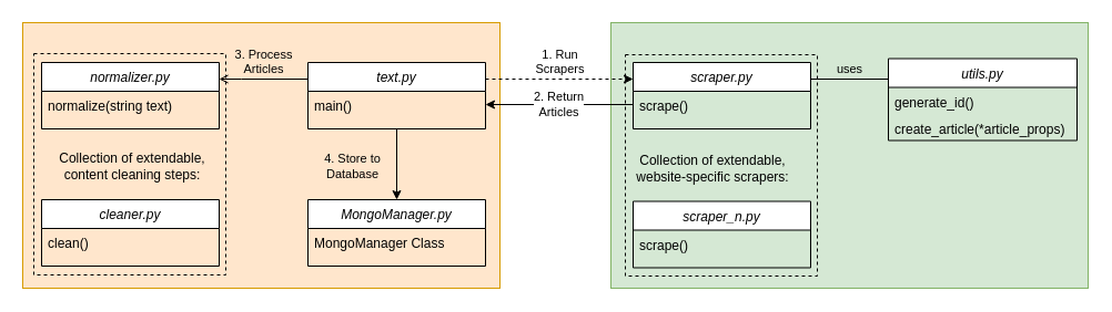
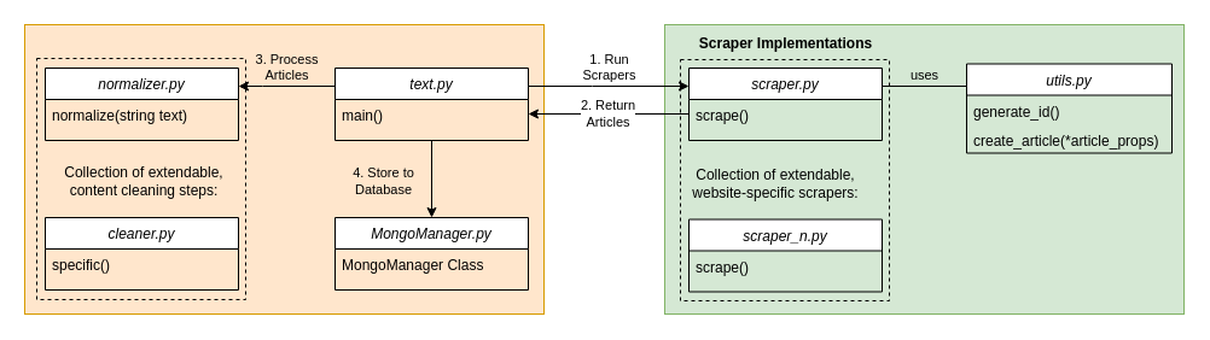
  <mxCell id="0" />
  <mxCell id="1" parent="0" />
  <mxCell id="2" value="" style="rounded=0;whiteSpace=wrap;html=1;labelBackgroundColor=#ffffff;fillColor=#d5e8d4;strokeColor=#82b366;" parent="1" vertex="1"><mxGeometry x="550" y="20" width="430" height="240" as="geometry" /></mxCell>
  <mxCell id="3" value="" style="rounded=0;whiteSpace=wrap;html=1;labelBackgroundColor=#ffffff;fillColor=#ffe6cc;strokeColor=#d79b00;" parent="1" vertex="1"><mxGeometry x="20" y="20" width="430" height="240" as="geometry" /></mxCell>
- <mxCell id="4" value="1. Run&lt;br&gt;Scrapers" style="edgeStyle=orthogonalEdgeStyle;rounded=0;orthogonalLoop=1;jettySize=auto;html=1;exitX=1;exitY=0.25;exitDx=0;exitDy=0;verticalAlign=bottom;entryX=0;entryY=0.25;entryDx=0;entryDy=0;dashed=1;" parent="1" source="12" target="23" edge="1"><mxGeometry relative="1" as="geometry"><mxPoint x="437" y="51" as="sourcePoint" /><mxPoint x="590" y="30" as="targetPoint" /><Array as="points"><mxPoint x="490" y="71" /><mxPoint x="490" y="71" /></Array></mxGeometry></mxCell>
+ <mxCell id="4" value="1. Run&lt;br&gt;Scrapers" style="edgeStyle=orthogonalEdgeStyle;rounded=0;orthogonalLoop=1;jettySize=auto;html=1;exitX=1;exitY=0.25;exitDx=0;exitDy=0;verticalAlign=bottom;entryX=0;entryY=0.25;entryDx=0;entryDy=0;" parent="1" source="12" target="23" edge="1"><mxGeometry relative="1" as="geometry"><mxPoint x="437" y="51" as="sourcePoint" /><mxPoint x="590" y="30" as="targetPoint" /><Array as="points"><mxPoint x="490" y="71" /><mxPoint x="490" y="71" /></Array></mxGeometry></mxCell>
  <mxCell id="5" value="4. Store to&lt;br&gt;Database" style="edgeStyle=orthogonalEdgeStyle;rounded=0;orthogonalLoop=1;jettySize=auto;html=1;exitX=0.5;exitY=1;exitDx=0;exitDy=0;fillColor=none;labelBackgroundColor=none;" parent="1" source="12" target="16" edge="1"><mxGeometry x="0.062" y="-40" relative="1" as="geometry"><mxPoint as="offset" /></mxGeometry></mxCell>
- <mxCell id="6" value="3. Process&lt;br&gt;Articles" style="edgeStyle=orthogonalEdgeStyle;rounded=0;orthogonalLoop=1;jettySize=auto;html=1;exitX=0;exitY=0.25;exitDx=0;exitDy=0;entryX=1;entryY=0.25;entryDx=0;entryDy=0;verticalAlign=bottom;labelBackgroundColor=none;endArrow=open;" parent="1" source="12" target="14" edge="1"><mxGeometry relative="1" as="geometry"><mxPoint x="277" y="84" as="sourcePoint" /><mxPoint x="170.06" y="84.06" as="targetPoint" /><Array as="points"><mxPoint x="217" y="71" /><mxPoint x="217" y="71" /></Array></mxGeometry></mxCell>
+ <mxCell id="6" value="3. Process&lt;br&gt;Articles" style="edgeStyle=orthogonalEdgeStyle;rounded=0;orthogonalLoop=1;jettySize=auto;html=1;exitX=0;exitY=0.25;exitDx=0;exitDy=0;entryX=1;entryY=0.25;entryDx=0;entryDy=0;verticalAlign=bottom;labelBackgroundColor=none;" parent="1" source="12" target="14" edge="1"><mxGeometry relative="1" as="geometry"><mxPoint x="277" y="84" as="sourcePoint" /><mxPoint x="170.06" y="84.06" as="targetPoint" /><Array as="points"><mxPoint x="217" y="71" /><mxPoint x="217" y="71" /></Array></mxGeometry></mxCell>
  <mxCell id="7" value="uses" style="endArrow=none;html=1;rounded=0;exitX=1;exitY=0.25;exitDx=0;exitDy=0;verticalAlign=bottom;entryX=0;entryY=0.25;entryDx=0;entryDy=0;labelBackgroundColor=none;startFill=0;" parent="1" source="23" target="20" edge="1"><mxGeometry width="50" height="50" relative="1" as="geometry"><mxPoint x="706.34" y="55.48" as="sourcePoint" /><mxPoint x="764" y="56" as="targetPoint" /></mxGeometry></mxCell>
  <mxCell id="8" value="2. Return&lt;br&gt;Articles" style="edgeStyle=orthogonalEdgeStyle;rounded=0;orthogonalLoop=1;jettySize=auto;html=1;exitX=0;exitY=0.5;exitDx=0;exitDy=0;" parent="1" source="24" target="13" edge="1"><mxGeometry relative="1" as="geometry"><Array as="points" /><mxPoint x="580" y="190" as="sourcePoint" /><mxPoint x="450" y="100" as="targetPoint" /></mxGeometry></mxCell>
+ <mxCell id="9" value="&lt;b&gt;Scraper Implementations&lt;/b&gt;" style="text;html=1;align=center;verticalAlign=middle;resizable=0;points=[];autosize=1;strokeColor=none;fillColor=none;" parent="1" vertex="1"><mxGeometry x="570" y="26" width="160" height="20" as="geometry" /></mxCell>
  <mxCell id="10" value="Collection of extendable, website-specific scrapers:" style="text;html=1;strokeColor=none;fillColor=none;align=center;verticalAlign=middle;whiteSpace=wrap;rounded=0;" parent="1" vertex="1"><mxGeometry x="560" y="141.5" width="164" height="20" as="geometry" /></mxCell>
  <mxCell id="11" value="Collection of extendable, content cleaning steps:" style="text;html=1;strokeColor=none;fillColor=none;align=center;verticalAlign=middle;whiteSpace=wrap;rounded=0;" parent="1" vertex="1"><mxGeometry x="37" y="140" width="164" height="20" as="geometry" /></mxCell>
  <mxCell id="12" value="text.py" style="swimlane;fontStyle=2;align=center;verticalAlign=top;childLayout=stackLayout;horizontal=1;startSize=26;horizontalStack=0;resizeParent=1;resizeLast=0;collapsible=1;marginBottom=0;rounded=0;shadow=0;strokeWidth=1;" parent="1" vertex="1"><mxGeometry x="277" y="56" width="160" height="60" as="geometry"><mxRectangle x="230" y="140" width="160" height="26" as="alternateBounds" /></mxGeometry></mxCell>
  <mxCell id="13" value="main()" style="text;align=left;verticalAlign=top;spacingLeft=4;spacingRight=4;overflow=hidden;rotatable=0;points=[[0,0.5],[1,0.5]];portConstraint=eastwest;" parent="12" vertex="1"><mxGeometry y="26" width="160" height="24" as="geometry" /></mxCell>
  <mxCell id="14" value="normalizer.py" style="swimlane;fontStyle=2;align=center;verticalAlign=top;childLayout=stackLayout;horizontal=1;startSize=26;horizontalStack=0;resizeParent=1;resizeLast=0;collapsible=1;marginBottom=0;rounded=0;shadow=0;strokeWidth=1;" parent="1" vertex="1"><mxGeometry x="37" y="56" width="160" height="60" as="geometry"><mxRectangle x="230" y="140" width="160" height="26" as="alternateBounds" /></mxGeometry></mxCell>
  <mxCell id="15" value="normalize(string text)" style="text;align=left;verticalAlign=top;spacingLeft=4;spacingRight=4;overflow=hidden;rotatable=0;points=[[0,0.5],[1,0.5]];portConstraint=eastwest;" parent="14" vertex="1"><mxGeometry y="26" width="160" height="24" as="geometry" /></mxCell>
  <mxCell id="16" value="MongoManager.py" style="swimlane;fontStyle=2;align=center;verticalAlign=top;childLayout=stackLayout;horizontal=1;startSize=26;horizontalStack=0;resizeParent=1;resizeLast=0;collapsible=1;marginBottom=0;rounded=0;shadow=0;strokeWidth=1;" parent="1" vertex="1"><mxGeometry x="277" y="180" width="160" height="60" as="geometry"><mxRectangle x="230" y="140" width="160" height="26" as="alternateBounds" /></mxGeometry></mxCell>
  <mxCell id="17" value="MongoManager Class" style="text;align=left;verticalAlign=top;spacingLeft=4;spacingRight=4;overflow=hidden;rotatable=0;points=[[0,0.5],[1,0.5]];portConstraint=eastwest;" parent="16" vertex="1"><mxGeometry y="26" width="160" height="24" as="geometry" /></mxCell>
  <mxCell id="18" value="cleaner.py" style="swimlane;fontStyle=2;align=center;verticalAlign=top;childLayout=stackLayout;horizontal=1;startSize=26;horizontalStack=0;resizeParent=1;resizeLast=0;collapsible=1;marginBottom=0;rounded=0;shadow=0;strokeWidth=1;" parent="1" vertex="1"><mxGeometry x="37" y="180" width="160" height="60" as="geometry"><mxRectangle x="230" y="140" width="160" height="26" as="alternateBounds" /></mxGeometry></mxCell>
- <mxCell id="19" value="clean()" style="text;align=left;verticalAlign=top;spacingLeft=4;spacingRight=4;overflow=hidden;rotatable=0;points=[[0,0.5],[1,0.5]];portConstraint=eastwest;" parent="18" vertex="1"><mxGeometry y="26" width="160" height="24" as="geometry" /></mxCell>
+ <mxCell id="19" value="specific()" style="text;align=left;verticalAlign=top;spacingLeft=4;spacingRight=4;overflow=hidden;rotatable=0;points=[[0,0.5],[1,0.5]];portConstraint=eastwest;" parent="18" vertex="1"><mxGeometry y="26" width="160" height="24" as="geometry" /></mxCell>
  <mxCell id="20" value="utils.py" style="swimlane;fontStyle=2;align=center;verticalAlign=top;childLayout=stackLayout;horizontal=1;startSize=26;horizontalStack=0;resizeParent=1;resizeLast=0;collapsible=1;marginBottom=0;rounded=0;shadow=0;strokeWidth=1;" parent="1" vertex="1"><mxGeometry x="800" y="52.5" width="170" height="74" as="geometry"><mxRectangle x="230" y="140" width="160" height="26" as="alternateBounds" /></mxGeometry></mxCell>
  <mxCell id="21" value="generate_id()" style="text;align=left;verticalAlign=top;spacingLeft=4;spacingRight=4;overflow=hidden;rotatable=0;points=[[0,0.5],[1,0.5]];portConstraint=eastwest;" parent="20" vertex="1"><mxGeometry y="26" width="170" height="24" as="geometry" /></mxCell>
  <mxCell id="22" value="create_article(*article_props)" style="text;align=left;verticalAlign=top;spacingLeft=4;spacingRight=4;overflow=hidden;rotatable=0;points=[[0,0.5],[1,0.5]];portConstraint=eastwest;" parent="20" vertex="1"><mxGeometry y="50" width="170" height="24" as="geometry" /></mxCell>
  <mxCell id="23" value="scraper.py" style="swimlane;fontStyle=2;align=center;verticalAlign=top;childLayout=stackLayout;horizontal=1;startSize=26;horizontalStack=0;resizeParent=1;resizeLast=0;collapsible=1;marginBottom=0;rounded=0;shadow=0;strokeWidth=1;" parent="1" vertex="1"><mxGeometry x="570" y="56" width="160" height="60" as="geometry"><mxRectangle x="230" y="140" width="160" height="26" as="alternateBounds" /></mxGeometry></mxCell>
  <mxCell id="24" value="scrape()" style="text;align=left;verticalAlign=top;spacingLeft=4;spacingRight=4;overflow=hidden;rotatable=0;points=[[0,0.5],[1,0.5]];portConstraint=eastwest;" parent="23" vertex="1"><mxGeometry y="26" width="160" height="24" as="geometry" /></mxCell>
  <mxCell id="25" value="scraper_n.py" style="swimlane;fontStyle=2;align=center;verticalAlign=top;childLayout=stackLayout;horizontal=1;startSize=26;horizontalStack=0;resizeParent=1;resizeLast=0;collapsible=1;marginBottom=0;rounded=0;shadow=0;strokeWidth=1;labelBackgroundColor=#ffffff;" parent="1" vertex="1"><mxGeometry x="570" y="181.5" width="160" height="60" as="geometry"><mxRectangle x="230" y="140" width="160" height="26" as="alternateBounds" /></mxGeometry></mxCell>
  <mxCell id="26" value="scrape()" style="text;align=left;verticalAlign=top;spacingLeft=4;spacingRight=4;overflow=hidden;rotatable=0;points=[[0,0.5],[1,0.5]];portConstraint=eastwest;labelBackgroundColor=none;" parent="25" vertex="1"><mxGeometry y="26" width="160" height="24" as="geometry" /></mxCell>
  <mxCell id="27" value="" style="rounded=0;whiteSpace=wrap;html=1;fillColor=none;dashed=1;" parent="1" vertex="1"><mxGeometry x="30" y="48" width="173" height="200" as="geometry" /></mxCell>
  <mxCell id="28" value="" style="rounded=0;whiteSpace=wrap;html=1;fillColor=none;dashed=1;" parent="1" vertex="1"><mxGeometry x="563" y="49" width="173" height="200" as="geometry" /></mxCell>
